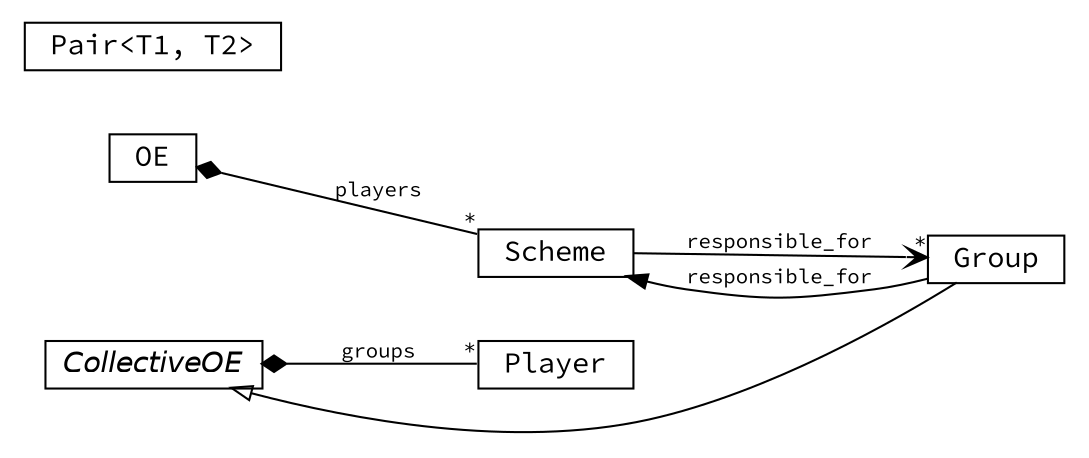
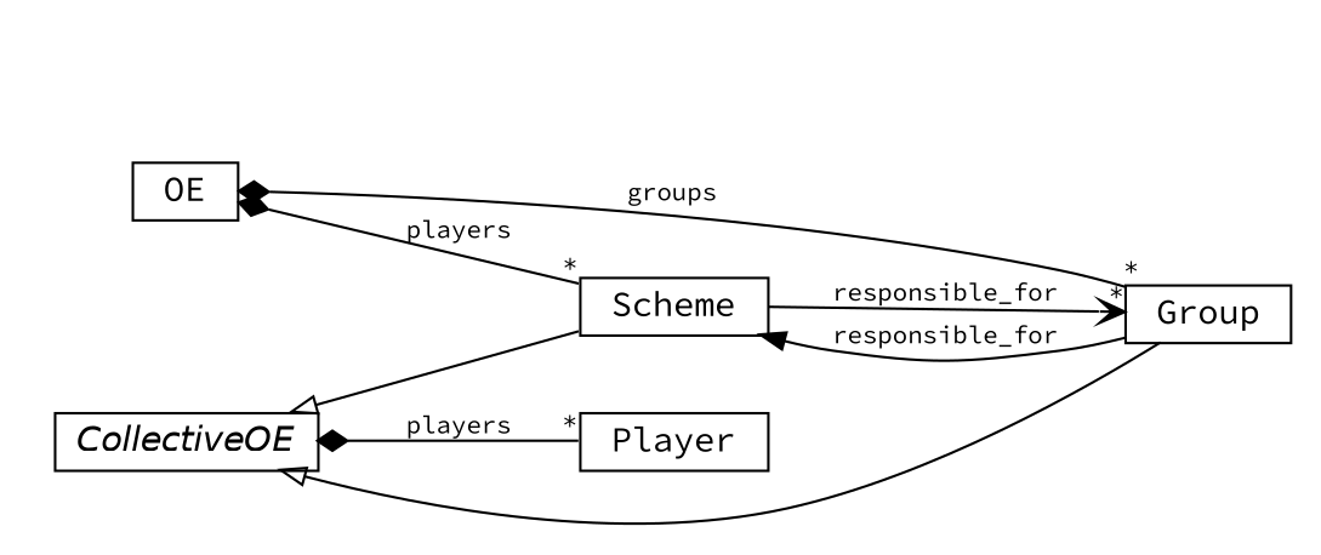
  digraph {
    fontname="Source Code Pro"
    nodesep=0.25
    rankdir=LR
    ranksep=0.5
    node [fontcolor=black fontname="Source Code Pro" fontsize=14.0 shape=plaintext]
    edge [arrowhead=none color=black fontcolor=black fontname="Source Code Pro" fontsize=10.0 headlabel="*" headport=p labelfontname=Helvetica labelfontsize=10 tailport=p arrowtail=diamond dir=both]
    n1 [label=<<table title="ora4mas.nopl.oe.Scheme" border="0" cellborder="1" cellspacing="0" cellpadding="2" port="p" href="./Scheme.html"> 		<tr><td><table border="0" cellspacing="0" cellpadding="1"> <tr><td align="center" balign="center"> Scheme </td></tr> 		</table></td></tr> 		</table>>]
    n2 [label=<<table title="ora4mas.nopl.oe.Group" border="0" cellborder="1" cellspacing="0" cellpadding="2" port="p" href="./Group.html"> 		<tr><td><table border="0" cellspacing="0" cellpadding="1"> <tr><td align="center" balign="center"> Group </td></tr> 		</table></td></tr> 		</table>>]
    n3 [label=<<table title="ora4mas.nopl.oe.Player" border="0" cellborder="1" cellspacing="0" cellpadding="2" port="p" href="./Player.html"> 		<tr><td><table border="0" cellspacing="0" cellpadding="1"> <tr><td align="center" balign="center"> Player </td></tr> 		</table></td></tr> 		</table>>]
-   n4 [label=<<table title="ora4mas.nopl.oe.Pair" border="0" cellborder="1" cellspacing="0" cellpadding="2" port="p" href="./Pair.html"> 		<tr><td><table border="0" cellspacing="0" cellpadding="1"> <tr><td align="center" balign="center"> Pair&lt;T1, T2&gt; </td></tr> 		</table></td></tr> 		</table>>]
    n5 [label=<<table title="ora4mas.nopl.oe.OE" border="0" cellborder="1" cellspacing="0" cellpadding="2" port="p" href="./OE.html"> 		<tr><td><table border="0" cellspacing="0" cellpadding="1"> <tr><td align="center" balign="center"> OE </td></tr> 		</table></td></tr> 		</table>>]
    n6 [label=<<table title="ora4mas.nopl.oe.CollectiveOE" border="0" cellborder="1" cellspacing="0" cellpadding="2" port="p" href="./CollectiveOE.html"> 		<tr><td><table border="0" cellspacing="0" cellpadding="1"> <tr><td align="center" balign="center"><font face="Helvetica-Oblique"> CollectiveOE </font></td></tr> 		</table></td></tr> 		</table>>]
    n1 -> n2 [arrowhead=open label=responsible_for arrowtail="" dir=""]
    n2 -> n1 [arrowhead=normal label=responsible_for headlabel="" arrowtail="" dir=""]
    n5 -> n1 [label=players]
+   n5 -> n2 [label=groups]
+   n6 -> n1 [arrowtail=empty dir=back fontsize=10 arrowhead="" color="" fontcolor="" headlabel=""]
    n6 -> n2 [arrowtail=empty dir=back fontsize=10 arrowhead="" color="" fontcolor="" headlabel=""]
-   n6 -> n3 [label=groups]
+   n6 -> n3 [label=players]
  }
